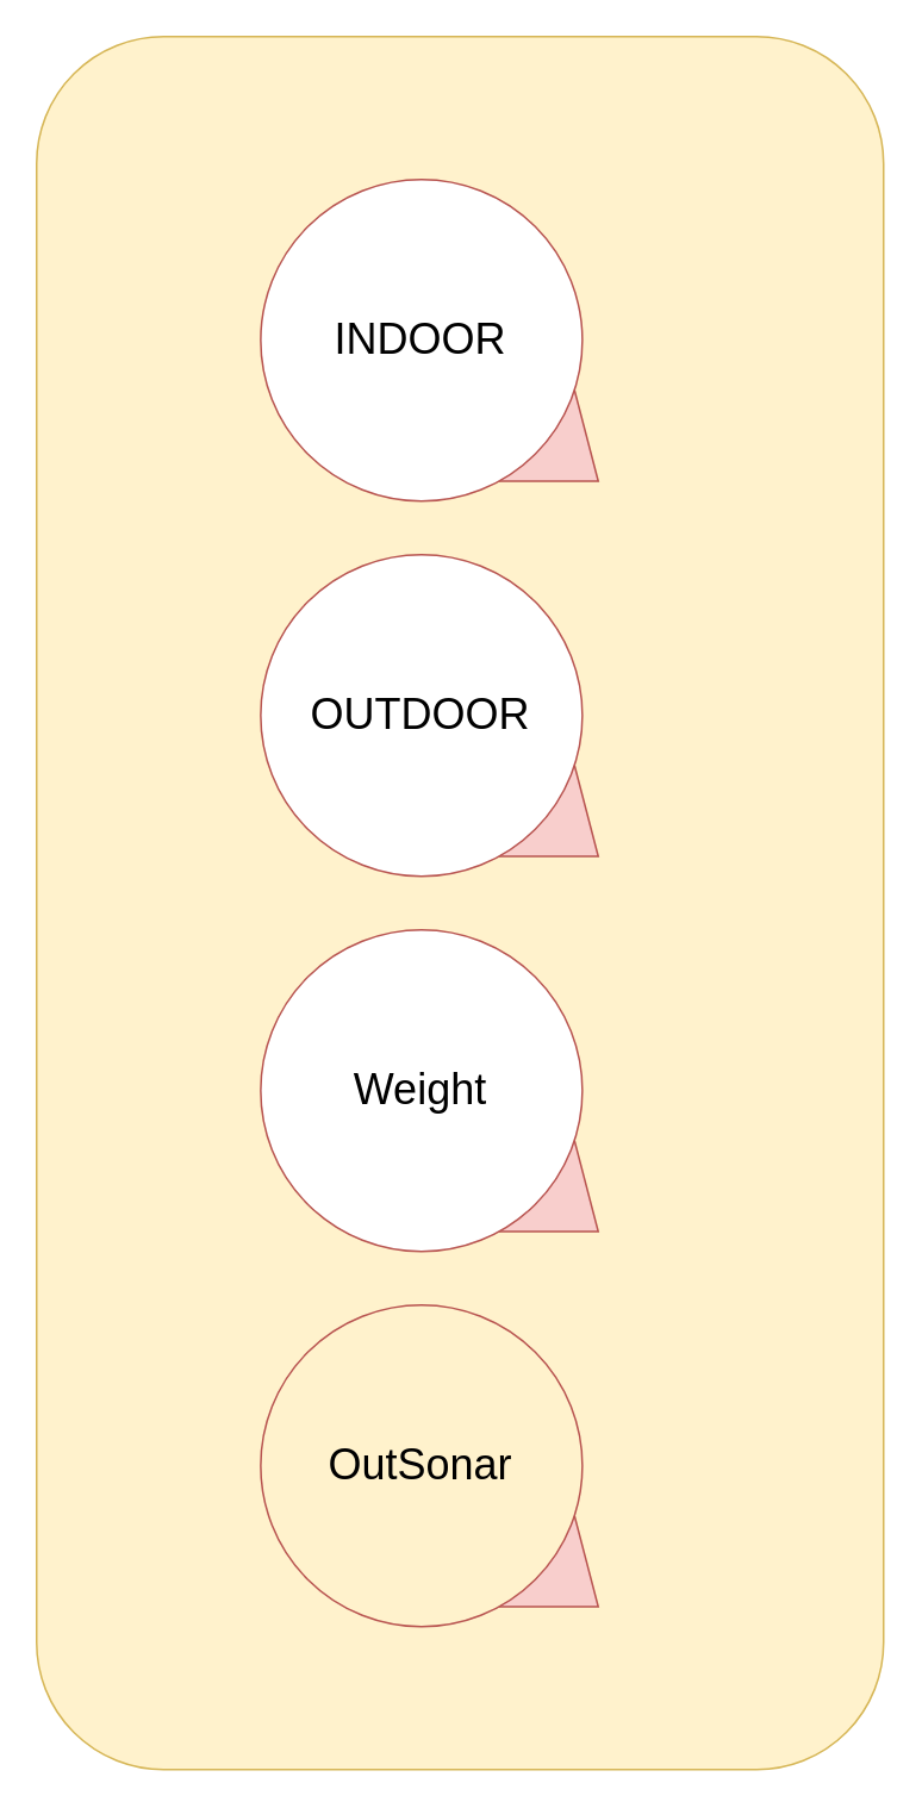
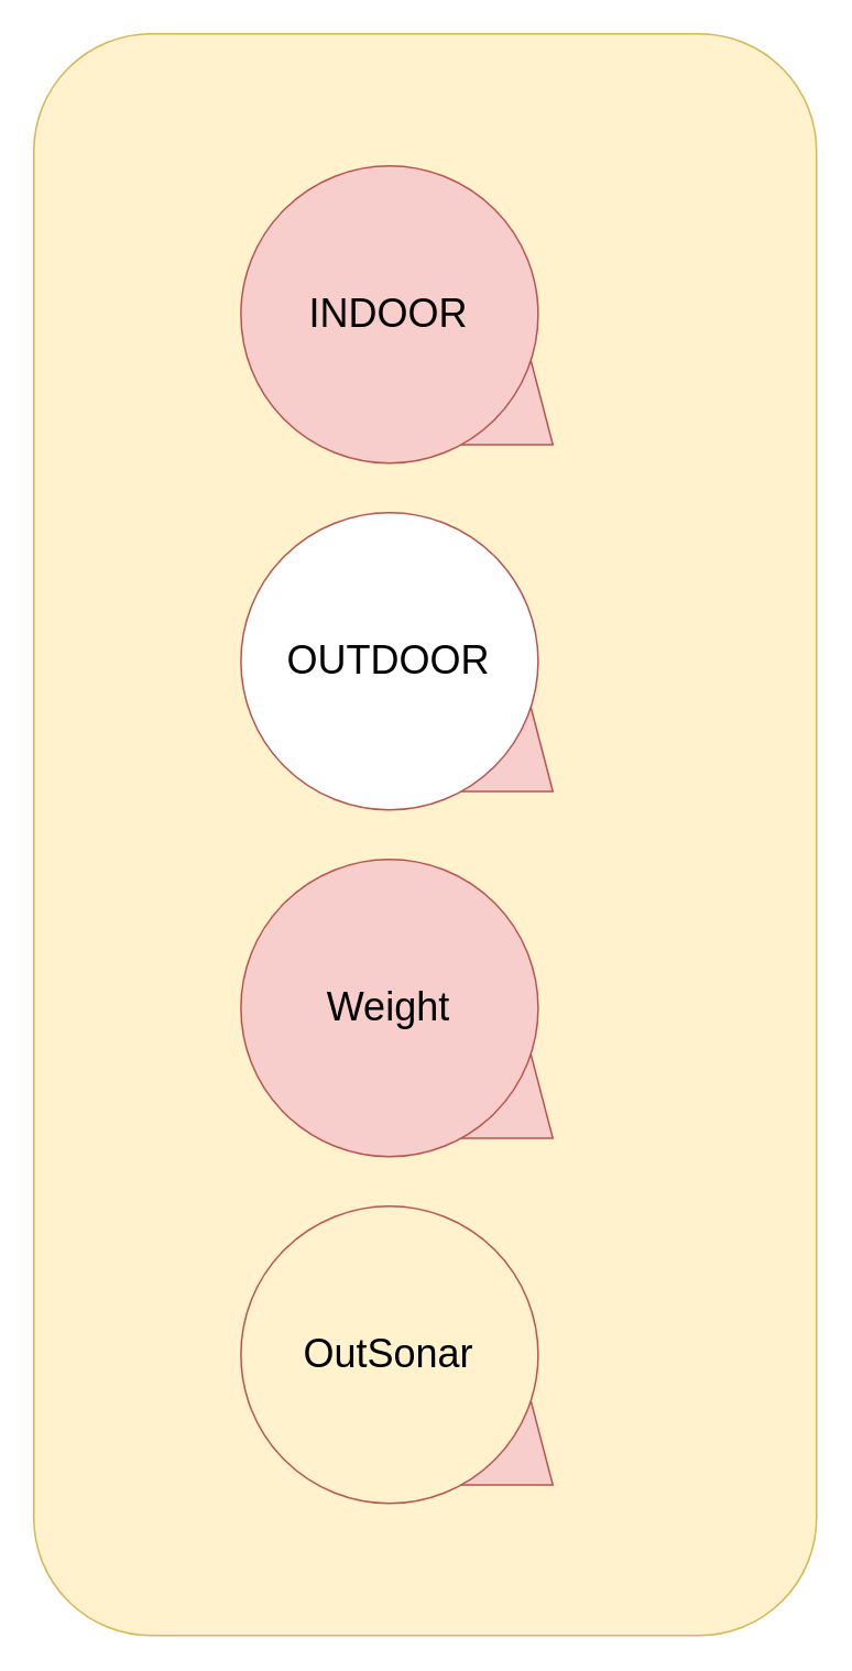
  <mxCell id="0" />
  <mxCell id="1" parent="0" />
  <mxCell id="2" value="" style="rounded=1;whiteSpace=wrap;html=1;fillColor=#fff2cc;strokeColor=#d6b656;" parent="1" vertex="1"><mxGeometry x="20" y="20" width="474" height="970" as="geometry" /></mxCell>
  <mxCell id="3" value="" style="triangle;whiteSpace=wrap;html=1;rotation=-90;fillColor=#f8cecc;strokeColor=#b85450;" parent="1" vertex="1"><mxGeometry x="225.42" y="160" width="143.17" height="74.65" as="geometry" /></mxCell>
- <mxCell id="4" value="&lt;font color=&quot;#000000&quot;&gt;&lt;span style=&quot;font-size: 24px&quot;&gt;INDOOR&lt;/span&gt;&lt;/font&gt;" style="ellipse;whiteSpace=wrap;html=1;aspect=fixed;fillColor=#ffffff;strokeColor=#b85450;" parent="1" vertex="1"><mxGeometry x="145.42" y="100" width="180" height="180" as="geometry" /></mxCell>
+ <mxCell id="4" value="&lt;font color=&quot;#000000&quot;&gt;&lt;span style=&quot;font-size: 24px&quot;&gt;INDOOR&lt;/span&gt;&lt;/font&gt;" style="ellipse;whiteSpace=wrap;html=1;aspect=fixed;fillColor=#f8cecc;strokeColor=#b85450;" parent="1" vertex="1"><mxGeometry x="145.42" y="100" width="180" height="180" as="geometry" /></mxCell>
  <mxCell id="5" value="" style="triangle;whiteSpace=wrap;html=1;rotation=-90;fillColor=#f8cecc;strokeColor=#b85450;" vertex="1" parent="1"><mxGeometry x="225.42" y="370" width="143.17" height="74.65" as="geometry" /></mxCell>
  <mxCell id="6" value="&lt;font color=&quot;#000000&quot;&gt;&lt;span style=&quot;font-size: 24px&quot;&gt;OUTDOOR&lt;/span&gt;&lt;/font&gt;" style="ellipse;whiteSpace=wrap;html=1;aspect=fixed;fillColor=#ffffff;strokeColor=#b85450;" vertex="1" parent="1"><mxGeometry x="145.42" y="310" width="180" height="180" as="geometry" /></mxCell>
  <mxCell id="7" value="" style="triangle;whiteSpace=wrap;html=1;rotation=-90;fillColor=#f8cecc;strokeColor=#b85450;" vertex="1" parent="1"><mxGeometry x="225.42" y="580" width="143.17" height="74.65" as="geometry" /></mxCell>
- <mxCell id="8" value="&lt;font color=&quot;#000000&quot;&gt;&lt;span style=&quot;font-size: 24px&quot;&gt;Weight&lt;/span&gt;&lt;/font&gt;" style="ellipse;whiteSpace=wrap;html=1;aspect=fixed;fillColor=#ffffff;strokeColor=#b85450;" vertex="1" parent="1"><mxGeometry x="145.42" y="520" width="180" height="180" as="geometry" /></mxCell>
+ <mxCell id="8" value="&lt;font color=&quot;#000000&quot;&gt;&lt;span style=&quot;font-size: 24px&quot;&gt;Weight&lt;/span&gt;&lt;/font&gt;" style="ellipse;whiteSpace=wrap;html=1;aspect=fixed;fillColor=#f8cecc;strokeColor=#b85450;" vertex="1" parent="1"><mxGeometry x="145.42" y="520" width="180" height="180" as="geometry" /></mxCell>
  <mxCell id="9" value="" style="triangle;whiteSpace=wrap;html=1;rotation=-90;fillColor=#f8cecc;strokeColor=#b85450;" vertex="1" parent="1"><mxGeometry x="225.42" y="790" width="143.17" height="74.65" as="geometry" /></mxCell>
  <mxCell id="10" value="&lt;font color=&quot;#000000&quot;&gt;&lt;span style=&quot;font-size: 24px&quot;&gt;OutSonar&lt;/span&gt;&lt;/font&gt;" style="ellipse;whiteSpace=wrap;html=1;aspect=fixed;fillColor=#fff2cc;strokeColor=#b85450;" vertex="1" parent="1"><mxGeometry x="145.42" y="730" width="180" height="180" as="geometry" /></mxCell>
